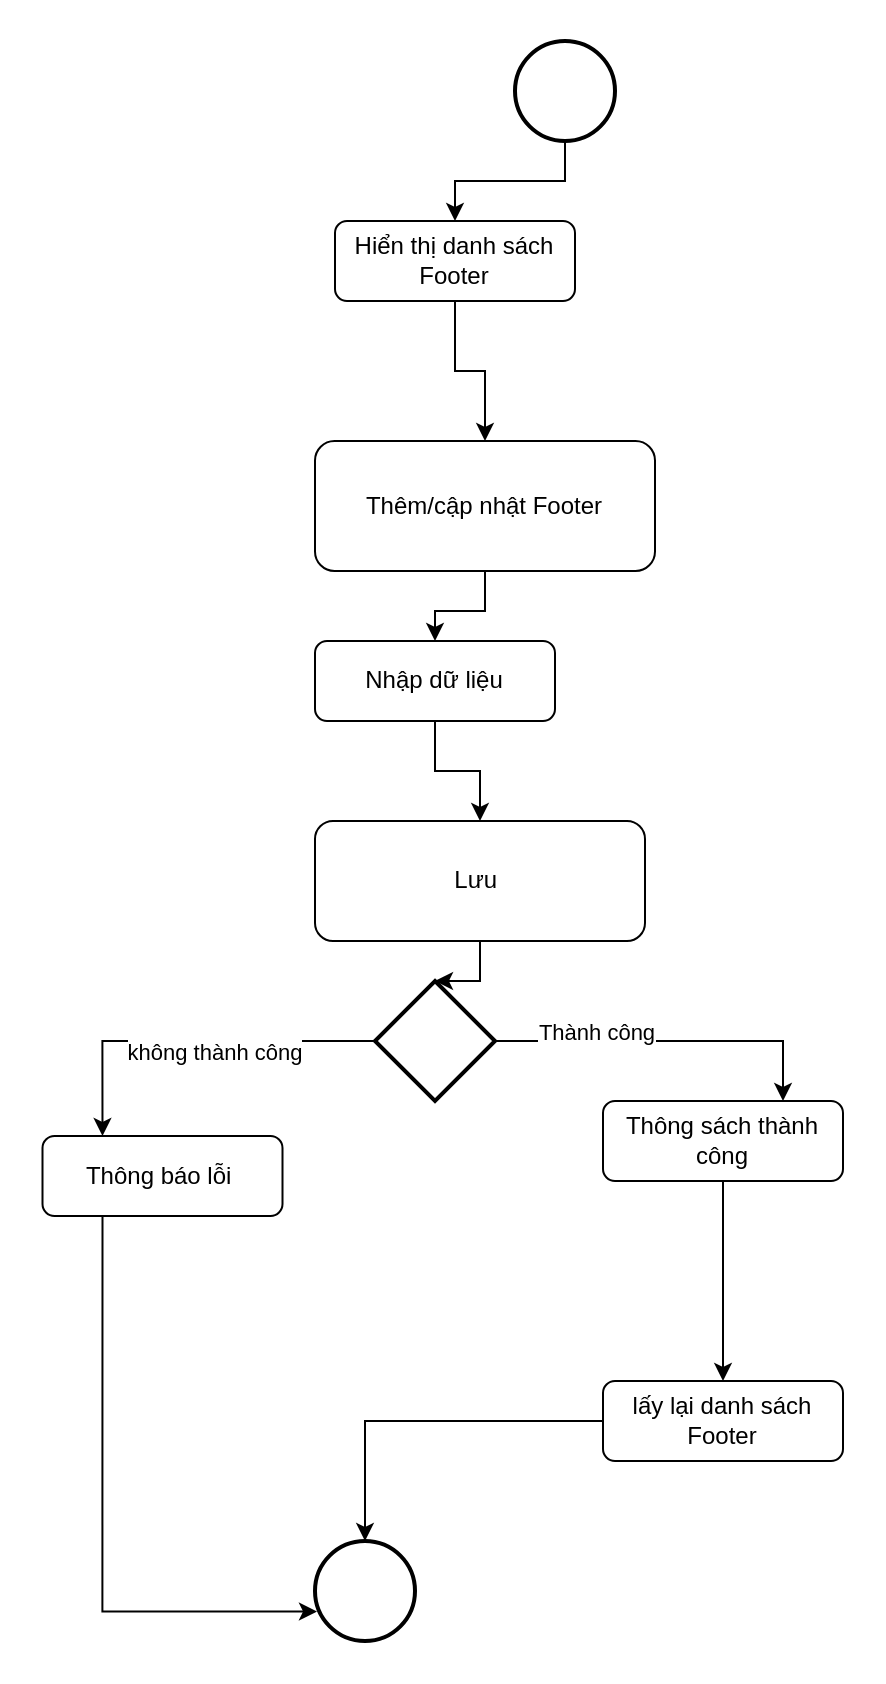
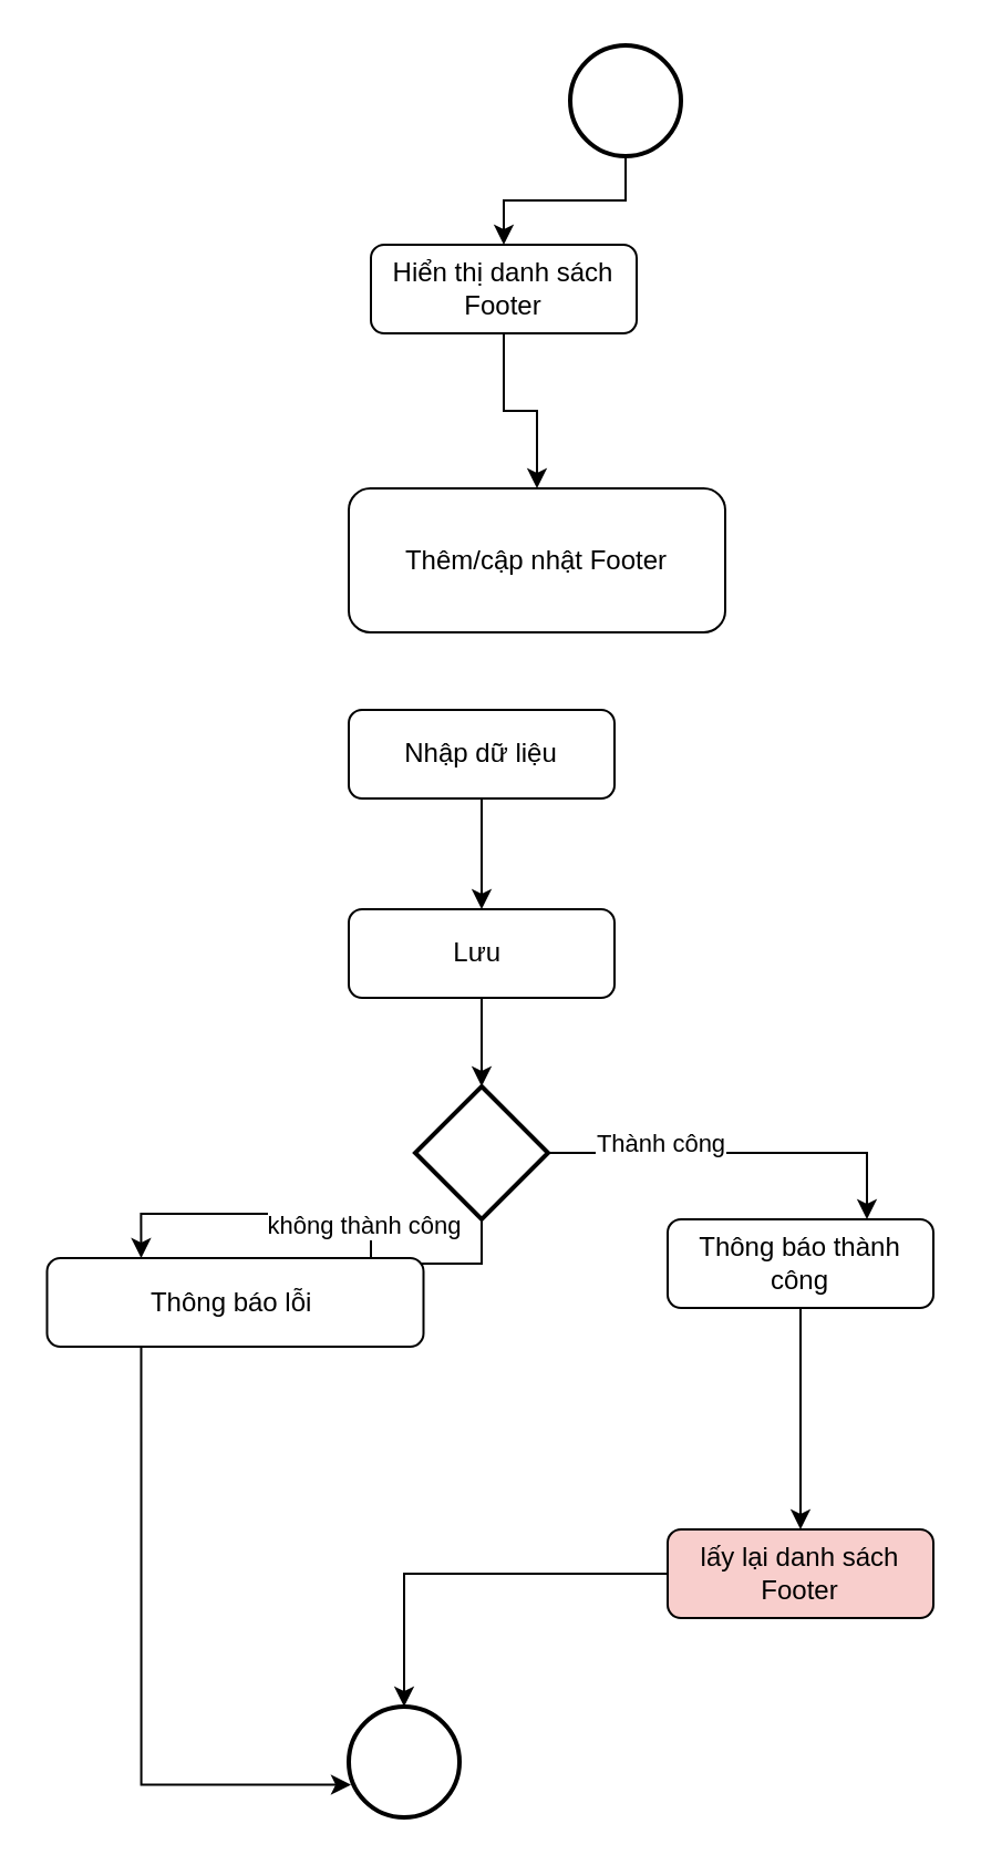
  <mxCell id="0" />
  <mxCell id="1" parent="0" />
  <mxCell id="2" value="" style="edgeStyle=orthogonalEdgeStyle;rounded=0;orthogonalLoop=1;jettySize=auto;html=1;" edge="1" parent="1" source="3" target="8"><mxGeometry relative="1" as="geometry" /></mxCell>
  <mxCell id="3" value="Hiển thị danh sách Footer" style="rounded=1;whiteSpace=wrap;html=1;fontSize=12;glass=0;strokeWidth=1;shadow=0;" parent="1" vertex="1"><mxGeometry x="167" y="110" width="120" height="40" as="geometry" /></mxCell>
  <mxCell id="4" value="" style="edgeStyle=orthogonalEdgeStyle;rounded=0;orthogonalLoop=1;jettySize=auto;html=1;" edge="1" parent="1" source="5" target="3"><mxGeometry relative="1" as="geometry" /></mxCell>
  <mxCell id="5" value="" style="strokeWidth=2;html=1;shape=mxgraph.flowchart.start_2;whiteSpace=wrap;" vertex="1" parent="1"><mxGeometry x="257" y="20" width="50" height="50" as="geometry" /></mxCell>
  <mxCell id="6" value="" style="strokeWidth=2;html=1;shape=mxgraph.flowchart.start_2;whiteSpace=wrap;" vertex="1" parent="1"><mxGeometry x="157" y="770" width="50" height="50" as="geometry" /></mxCell>
- <mxCell id="7" value="" style="edgeStyle=orthogonalEdgeStyle;rounded=0;orthogonalLoop=1;jettySize=auto;html=1;" edge="1" parent="1" source="8" target="10"><mxGeometry relative="1" as="geometry" /></mxCell>
  <mxCell id="8" value="Thêm/cập nhật Footer" style="rounded=1;whiteSpace=wrap;html=1;fontSize=12;glass=0;strokeWidth=1;shadow=0;" vertex="1" parent="1"><mxGeometry x="157" y="220" width="170" height="65" as="geometry" /></mxCell>
  <mxCell id="9" value="" style="edgeStyle=orthogonalEdgeStyle;rounded=0;orthogonalLoop=1;jettySize=auto;html=1;" edge="1" parent="1" source="10" target="12"><mxGeometry relative="1" as="geometry" /></mxCell>
  <mxCell id="10" value="Nhập dữ liệu" style="rounded=1;whiteSpace=wrap;html=1;fontSize=12;glass=0;strokeWidth=1;shadow=0;" vertex="1" parent="1"><mxGeometry x="157" y="320" width="120" height="40" as="geometry" /></mxCell>
  <mxCell id="11" value="" style="edgeStyle=orthogonalEdgeStyle;rounded=0;orthogonalLoop=1;jettySize=auto;html=1;" edge="1" parent="1" source="12" target="17"><mxGeometry relative="1" as="geometry" /></mxCell>
- <mxCell id="12" value="Lưu&amp;nbsp;" style="rounded=1;whiteSpace=wrap;html=1;fontSize=12;glass=0;strokeWidth=1;shadow=0;" vertex="1" parent="1"><mxGeometry x="157" y="410" width="165" height="60" as="geometry" /></mxCell>
+ <mxCell id="12" value="Lưu&amp;nbsp;" style="rounded=1;whiteSpace=wrap;html=1;fontSize=12;glass=0;strokeWidth=1;shadow=0;" vertex="1" parent="1"><mxGeometry x="157" y="410" width="120" height="40" as="geometry" /></mxCell>
  <mxCell id="13" style="edgeStyle=orthogonalEdgeStyle;rounded=0;orthogonalLoop=1;jettySize=auto;html=1;entryX=0.75;entryY=0;entryDx=0;entryDy=0;" edge="1" parent="1" source="17" target="19"><mxGeometry relative="1" as="geometry" /></mxCell>
  <mxCell id="14" value="Thành công" style="edgeLabel;html=1;align=center;verticalAlign=middle;resizable=0;points=[];" vertex="1" connectable="0" parent="13"><mxGeometry x="-0.411" y="5" relative="1" as="geometry"><mxPoint x="-1" as="offset" /></mxGeometry></mxCell>
  <mxCell id="15" style="edgeStyle=orthogonalEdgeStyle;rounded=0;orthogonalLoop=1;jettySize=auto;html=1;entryX=0.25;entryY=0;entryDx=0;entryDy=0;" edge="1" parent="1" source="17" target="20"><mxGeometry relative="1" as="geometry" /></mxCell>
  <mxCell id="16" value="không thành công" style="edgeLabel;html=1;align=center;verticalAlign=middle;resizable=0;points=[];" vertex="1" connectable="0" parent="15"><mxGeometry x="-0.116" y="5" relative="1" as="geometry"><mxPoint as="offset" /></mxGeometry></mxCell>
  <mxCell id="17" value="" style="strokeWidth=2;html=1;shape=mxgraph.flowchart.decision;whiteSpace=wrap;" vertex="1" parent="1"><mxGeometry x="187" y="490" width="60" height="60" as="geometry" /></mxCell>
  <mxCell id="18" value="" style="edgeStyle=orthogonalEdgeStyle;rounded=0;orthogonalLoop=1;jettySize=auto;html=1;" edge="1" parent="1" source="19" target="23"><mxGeometry relative="1" as="geometry" /></mxCell>
- <mxCell id="19" value="Thông sách thành công" style="rounded=1;whiteSpace=wrap;html=1;fontSize=12;glass=0;strokeWidth=1;shadow=0;" vertex="1" parent="1"><mxGeometry x="301" y="550" width="120" height="40" as="geometry" /></mxCell>
- <mxCell id="20" value="Thông báo lỗi&amp;nbsp;" style="rounded=1;whiteSpace=wrap;html=1;fontSize=12;glass=0;strokeWidth=1;shadow=0;" vertex="1" parent="1"><mxGeometry x="20.75" y="567.5" width="120" height="40" as="geometry" /></mxCell>
+ <mxCell id="19" value="Thông báo thành công" style="rounded=1;whiteSpace=wrap;html=1;fontSize=12;glass=0;strokeWidth=1;shadow=0;" vertex="1" parent="1"><mxGeometry x="301" y="550" width="120" height="40" as="geometry" /></mxCell>
+ <mxCell id="20" value="Thông báo lỗi&amp;nbsp;" style="rounded=1;whiteSpace=wrap;html=1;fontSize=12;glass=0;strokeWidth=1;shadow=0;" vertex="1" parent="1"><mxGeometry x="20.75" y="567.5" width="170" height="40" as="geometry" /></mxCell>
  <mxCell id="21" style="edgeStyle=orthogonalEdgeStyle;rounded=0;orthogonalLoop=1;jettySize=auto;html=1;entryX=0.02;entryY=0.705;entryDx=0;entryDy=0;entryPerimeter=0;exitX=0.25;exitY=1;exitDx=0;exitDy=0;" edge="1" parent="1" source="20" target="6"><mxGeometry relative="1" as="geometry" /></mxCell>
  <mxCell id="22" style="edgeStyle=orthogonalEdgeStyle;rounded=0;orthogonalLoop=1;jettySize=auto;html=1;" edge="1" parent="1" source="23" target="6"><mxGeometry relative="1" as="geometry" /></mxCell>
- <mxCell id="23" value="lấy lại danh sách Footer" style="rounded=1;whiteSpace=wrap;html=1;fontSize=12;glass=0;strokeWidth=1;shadow=0;" vertex="1" parent="1"><mxGeometry x="301" y="690" width="120" height="40" as="geometry" /></mxCell>
+ <mxCell id="23" value="lấy lại danh sách Footer" style="rounded=1;whiteSpace=wrap;html=1;fontSize=12;glass=0;strokeWidth=1;shadow=0;fillColor=#f8cecc;" vertex="1" parent="1"><mxGeometry x="301" y="690" width="120" height="40" as="geometry" /></mxCell>
